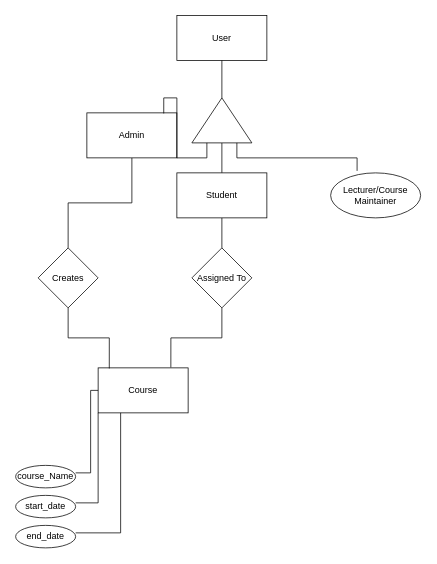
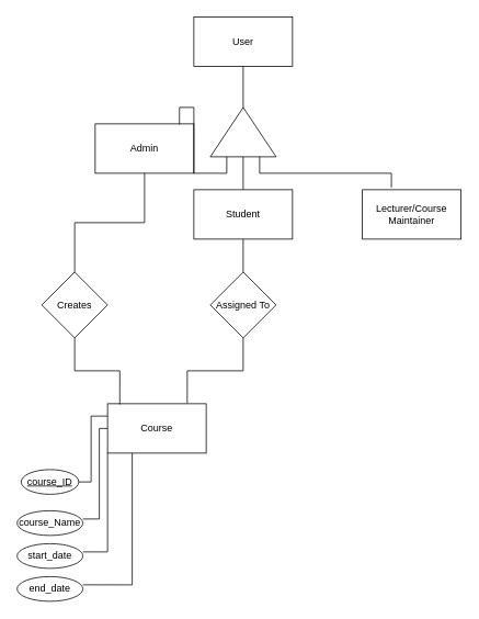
  <mxCell id="0" />
  <mxCell id="1" parent="0" />
  <mxCell id="2" value="User" style="rounded=0;whiteSpace=wrap;html=1;" vertex="1" parent="1"><mxGeometry x="235" y="20" width="120" height="60" as="geometry" /></mxCell>
  <mxCell id="3" style="edgeStyle=orthogonalEdgeStyle;rounded=0;orthogonalLoop=1;jettySize=auto;html=1;exitX=0.5;exitY=1;exitDx=0;exitDy=0;entryX=0.5;entryY=0;entryDx=0;entryDy=0;endArrow=none;endFill=0;" edge="1" parent="1" source="4" target="13"><mxGeometry relative="1" as="geometry" /></mxCell>
  <mxCell id="4" value="Admin" style="rounded=0;whiteSpace=wrap;html=1;" vertex="1" parent="1"><mxGeometry x="115" y="150" width="120" height="60" as="geometry" /></mxCell>
  <mxCell id="5" style="edgeStyle=orthogonalEdgeStyle;rounded=0;orthogonalLoop=1;jettySize=auto;html=1;exitX=1;exitY=0.5;exitDx=0;exitDy=0;entryX=0.5;entryY=1;entryDx=0;entryDy=0;strokeColor=default;endArrow=none;endFill=0;" edge="1" parent="1" source="7" target="2"><mxGeometry relative="1" as="geometry" /></mxCell>
  <mxCell id="6" style="edgeStyle=orthogonalEdgeStyle;rounded=0;orthogonalLoop=1;jettySize=auto;html=1;exitX=0;exitY=0.5;exitDx=0;exitDy=0;entryX=0.5;entryY=0;entryDx=0;entryDy=0;endArrow=none;endFill=0;" edge="1" parent="1" source="7" target="9"><mxGeometry relative="1" as="geometry" /></mxCell>
  <mxCell id="7" value="" style="triangle;whiteSpace=wrap;html=1;rotation=-180;direction=south;" vertex="1" parent="1"><mxGeometry x="255" y="130" width="80" height="60" as="geometry" /></mxCell>
  <mxCell id="8" style="edgeStyle=orthogonalEdgeStyle;rounded=0;orthogonalLoop=1;jettySize=auto;html=1;exitX=0.5;exitY=1;exitDx=0;exitDy=0;entryX=0.5;entryY=0;entryDx=0;entryDy=0;endArrow=none;endFill=0;" edge="1" parent="1" source="9" target="14"><mxGeometry relative="1" as="geometry" /></mxCell>
  <mxCell id="9" value="Student" style="rounded=0;whiteSpace=wrap;html=1;" vertex="1" parent="1"><mxGeometry x="235" y="230" width="120" height="60" as="geometry" /></mxCell>
- <mxCell id="10" value="Lecturer/Course Maintainer" style="ellipse;whiteSpace=wrap;html=1;" vertex="1" parent="1"><mxGeometry x="440" y="230" width="120" height="60" as="geometry" /></mxCell>
+ <mxCell id="10" value="Lecturer/Course Maintainer" style="rounded=0;whiteSpace=wrap;html=1;" vertex="1" parent="1"><mxGeometry x="440" y="230" width="120" height="60" as="geometry" /></mxCell>
  <mxCell id="11" style="edgeStyle=orthogonalEdgeStyle;rounded=0;orthogonalLoop=1;jettySize=auto;html=1;exitX=0;exitY=0.25;exitDx=0;exitDy=0;entryX=0.854;entryY=0.013;entryDx=0;entryDy=0;entryPerimeter=0;endArrow=none;endFill=0;" edge="1" parent="1" source="7" target="4"><mxGeometry relative="1" as="geometry" /></mxCell>
  <mxCell id="12" style="edgeStyle=orthogonalEdgeStyle;rounded=0;orthogonalLoop=1;jettySize=auto;html=1;exitX=0;exitY=0.75;exitDx=0;exitDy=0;entryX=0.294;entryY=-0.044;entryDx=0;entryDy=0;entryPerimeter=0;endArrow=none;endFill=0;" edge="1" parent="1" source="7" target="10"><mxGeometry relative="1" as="geometry" /></mxCell>
  <mxCell id="13" value="Creates" style="rhombus;whiteSpace=wrap;html=1;" vertex="1" parent="1"><mxGeometry x="50" y="330" width="80" height="80" as="geometry" /></mxCell>
  <mxCell id="14" value="Assigned To" style="rhombus;whiteSpace=wrap;html=1;" vertex="1" parent="1"><mxGeometry x="255" y="330" width="80" height="80" as="geometry" /></mxCell>
+ <mxCell id="15" style="edgeStyle=orthogonalEdgeStyle;rounded=0;orthogonalLoop=1;jettySize=auto;html=1;exitX=0;exitY=0.25;exitDx=0;exitDy=0;entryX=1;entryY=0.5;entryDx=0;entryDy=0;endArrow=none;endFill=0;" edge="1" parent="1" source="16" target="19"><mxGeometry relative="1" as="geometry"><Array as="points"><mxPoint x="110" y="505" /><mxPoint x="110" y="585" /></Array></mxGeometry></mxCell>
  <mxCell id="16" value="Course" style="rounded=0;whiteSpace=wrap;html=1;" vertex="1" parent="1"><mxGeometry x="130" y="490" width="120" height="60" as="geometry" /></mxCell>
  <mxCell id="17" style="edgeStyle=orthogonalEdgeStyle;rounded=0;orthogonalLoop=1;jettySize=auto;html=1;exitX=0.5;exitY=1;exitDx=0;exitDy=0;entryX=0.124;entryY=0.013;entryDx=0;entryDy=0;entryPerimeter=0;endArrow=none;endFill=0;" edge="1" parent="1" source="13" target="16"><mxGeometry relative="1" as="geometry" /></mxCell>
  <mxCell id="18" style="edgeStyle=orthogonalEdgeStyle;rounded=0;orthogonalLoop=1;jettySize=auto;html=1;exitX=0.5;exitY=1;exitDx=0;exitDy=0;entryX=0.808;entryY=-0.01;entryDx=0;entryDy=0;entryPerimeter=0;endArrow=none;endFill=0;" edge="1" parent="1" source="14" target="16"><mxGeometry relative="1" as="geometry" /></mxCell>
+ <mxCell id="19" value="&lt;u&gt;course_ID&lt;/u&gt;" style="ellipse;whiteSpace=wrap;html=1;" vertex="1" parent="1"><mxGeometry x="25" y="570" width="70" height="30" as="geometry" /></mxCell>
  <mxCell id="20" value="course_Name" style="ellipse;whiteSpace=wrap;html=1;" vertex="1" parent="1"><mxGeometry x="20" y="620" width="80" height="30" as="geometry" /></mxCell>
  <mxCell id="21" value="end_date" style="ellipse;whiteSpace=wrap;html=1;" vertex="1" parent="1"><mxGeometry x="20" y="700" width="80" height="30" as="geometry" /></mxCell>
  <mxCell id="22" value="start_date" style="ellipse;whiteSpace=wrap;html=1;" vertex="1" parent="1"><mxGeometry x="20" y="660" width="80" height="30" as="geometry" /></mxCell>
  <mxCell id="23" style="edgeStyle=orthogonalEdgeStyle;rounded=0;orthogonalLoop=1;jettySize=auto;html=1;exitX=0;exitY=0.5;exitDx=0;exitDy=0;entryX=1;entryY=0.333;entryDx=0;entryDy=0;entryPerimeter=0;endArrow=none;endFill=0;" edge="1" parent="1" source="16" target="20"><mxGeometry relative="1" as="geometry"><Array as="points"><mxPoint x="120" y="520" /><mxPoint x="120" y="630" /></Array></mxGeometry></mxCell>
  <mxCell id="24" style="edgeStyle=orthogonalEdgeStyle;rounded=0;orthogonalLoop=1;jettySize=auto;html=1;exitX=0;exitY=1;exitDx=0;exitDy=0;entryX=1;entryY=0.333;entryDx=0;entryDy=0;entryPerimeter=0;endArrow=none;endFill=0;" edge="1" parent="1" source="16" target="22"><mxGeometry relative="1" as="geometry" /></mxCell>
  <mxCell id="25" style="edgeStyle=orthogonalEdgeStyle;rounded=0;orthogonalLoop=1;jettySize=auto;html=1;exitX=0.25;exitY=1;exitDx=0;exitDy=0;entryX=1;entryY=0.333;entryDx=0;entryDy=0;entryPerimeter=0;endArrow=none;endFill=0;" edge="1" parent="1" source="16" target="21"><mxGeometry relative="1" as="geometry" /></mxCell>
